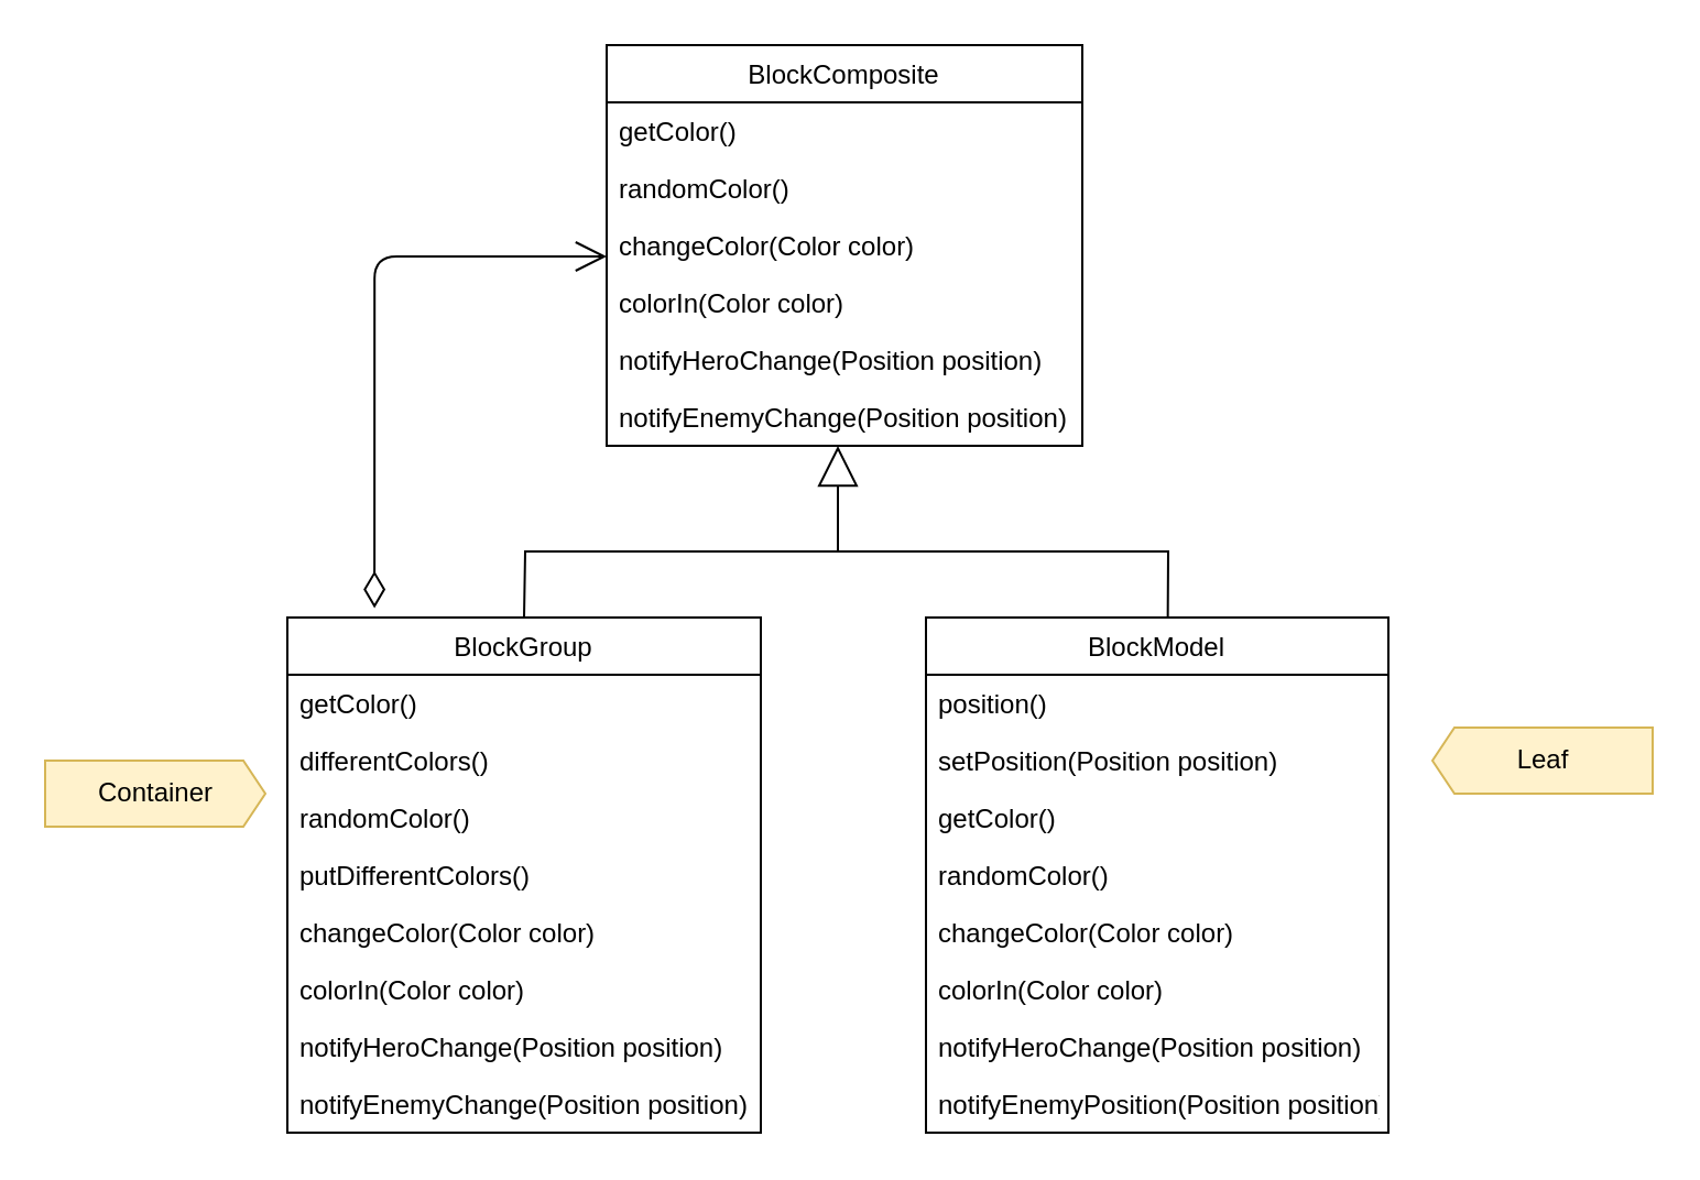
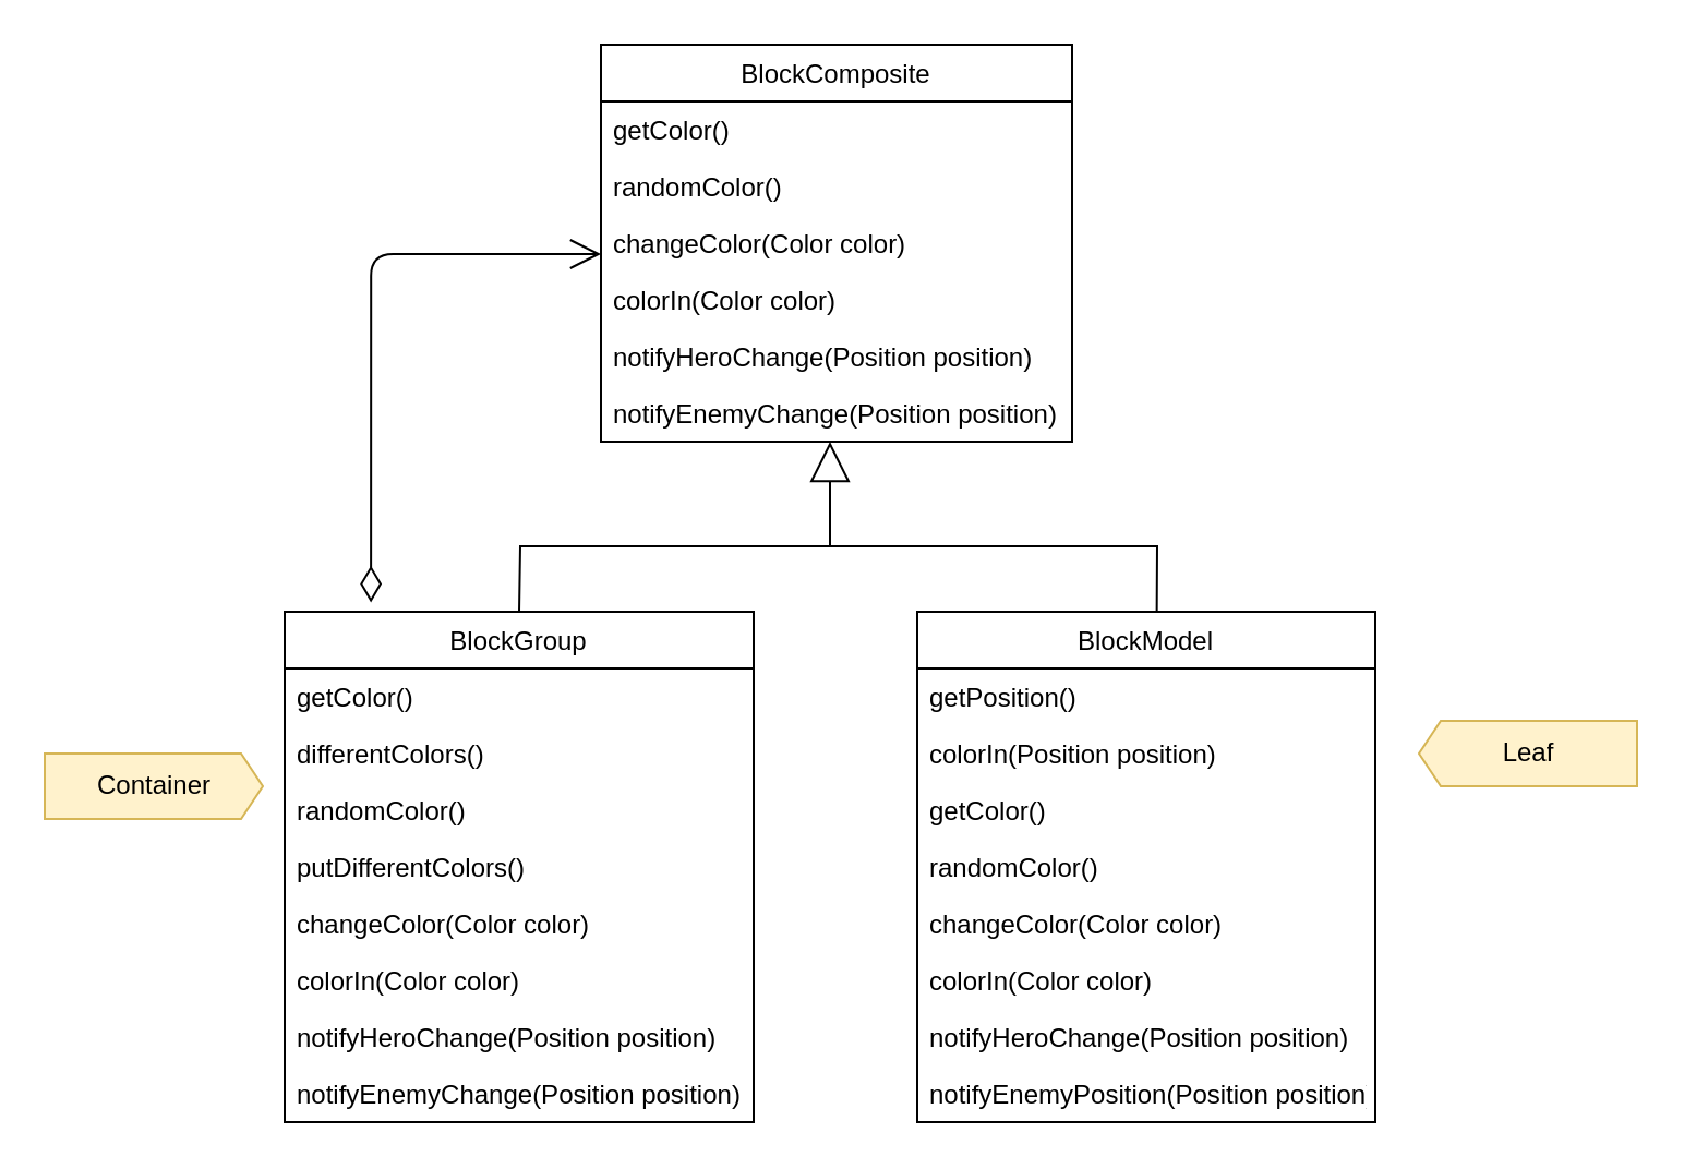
  <mxCell id="0" />
  <mxCell id="1" parent="0" />
  <mxCell id="2" value="" style="endArrow=open;html=1;endSize=12;startArrow=diamondThin;startSize=14;startFill=0;edgeStyle=orthogonalEdgeStyle;align=left;verticalAlign=bottom;exitX=0.184;exitY=-0.018;exitDx=0;exitDy=0;exitPerimeter=0;" parent="1" source="5" target="26" edge="1"><mxGeometry x="0.234" y="-173" relative="1" as="geometry"><mxPoint x="140" y="260" as="sourcePoint" /><mxPoint x="300" y="222" as="targetPoint" /><Array as="points"><mxPoint x="170" y="116" /></Array><mxPoint as="offset" /></mxGeometry></mxCell>
  <mxCell id="3" value="" style="endArrow=block;endSize=16;endFill=0;html=1;exitX=0.5;exitY=0;exitDx=0;exitDy=0;rounded=0;" parent="1" source="5" edge="1"><mxGeometry width="160" relative="1" as="geometry"><mxPoint x="310" y="310" as="sourcePoint" /><mxPoint x="380" y="202" as="targetPoint" /><Array as="points"><mxPoint x="238" y="250" /><mxPoint x="380" y="250" /></Array></mxGeometry></mxCell>
  <mxCell id="4" value="" style="endArrow=none;endSize=16;endFill=0;html=1;exitX=0.523;exitY=-0.002;exitDx=0;exitDy=0;rounded=0;exitPerimeter=0;" parent="1" source="14" edge="1"><mxGeometry width="160" relative="1" as="geometry"><mxPoint x="340" y="320" as="sourcePoint" /><mxPoint x="380" y="250" as="targetPoint" /><Array as="points"><mxPoint x="530" y="250" /></Array></mxGeometry></mxCell>
  <mxCell id="5" value="BlockGroup" style="swimlane;fontStyle=0;childLayout=stackLayout;horizontal=1;startSize=26;fillColor=none;horizontalStack=0;resizeParent=1;resizeParentMax=0;resizeLast=0;collapsible=1;marginBottom=0;" parent="1" vertex="1"><mxGeometry x="130" y="280" width="215" height="234" as="geometry" /></mxCell>
  <mxCell id="6" value="getColor()" style="text;strokeColor=none;fillColor=none;align=left;verticalAlign=top;spacingLeft=4;spacingRight=4;overflow=hidden;rotatable=0;points=[[0,0.5],[1,0.5]];portConstraint=eastwest;" parent="5" vertex="1"><mxGeometry y="26" width="215" height="26" as="geometry" /></mxCell>
  <mxCell id="7" value="differentColors()" style="text;strokeColor=none;fillColor=none;align=left;verticalAlign=top;spacingLeft=4;spacingRight=4;overflow=hidden;rotatable=0;points=[[0,0.5],[1,0.5]];portConstraint=eastwest;" parent="5" vertex="1"><mxGeometry y="52" width="215" height="26" as="geometry" /></mxCell>
  <mxCell id="8" value="randomColor()" style="text;strokeColor=none;fillColor=none;align=left;verticalAlign=top;spacingLeft=4;spacingRight=4;overflow=hidden;rotatable=0;points=[[0,0.5],[1,0.5]];portConstraint=eastwest;" parent="5" vertex="1"><mxGeometry y="78" width="215" height="26" as="geometry" /></mxCell>
  <mxCell id="9" value="putDifferentColors()" style="text;strokeColor=none;fillColor=none;align=left;verticalAlign=top;spacingLeft=4;spacingRight=4;overflow=hidden;rotatable=0;points=[[0,0.5],[1,0.5]];portConstraint=eastwest;" parent="5" vertex="1"><mxGeometry y="104" width="215" height="26" as="geometry" /></mxCell>
  <mxCell id="10" value="changeColor(Color color)" style="text;strokeColor=none;fillColor=none;align=left;verticalAlign=top;spacingLeft=4;spacingRight=4;overflow=hidden;rotatable=0;points=[[0,0.5],[1,0.5]];portConstraint=eastwest;" parent="5" vertex="1"><mxGeometry y="130" width="215" height="26" as="geometry" /></mxCell>
  <mxCell id="11" value="colorIn(Color color)" style="text;strokeColor=none;fillColor=none;align=left;verticalAlign=top;spacingLeft=4;spacingRight=4;overflow=hidden;rotatable=0;points=[[0,0.5],[1,0.5]];portConstraint=eastwest;" parent="5" vertex="1"><mxGeometry y="156" width="215" height="26" as="geometry" /></mxCell>
  <mxCell id="12" value="notifyHeroChange(Position position)" style="text;strokeColor=none;fillColor=none;align=left;verticalAlign=top;spacingLeft=4;spacingRight=4;overflow=hidden;rotatable=0;points=[[0,0.5],[1,0.5]];portConstraint=eastwest;" parent="5" vertex="1"><mxGeometry y="182" width="215" height="26" as="geometry" /></mxCell>
  <mxCell id="13" value="notifyEnemyChange(Position position)" style="text;strokeColor=none;fillColor=none;align=left;verticalAlign=top;spacingLeft=4;spacingRight=4;overflow=hidden;rotatable=0;points=[[0,0.5],[1,0.5]];portConstraint=eastwest;" parent="5" vertex="1"><mxGeometry y="208" width="215" height="26" as="geometry" /></mxCell>
  <mxCell id="14" value="BlockModel" style="swimlane;fontStyle=0;childLayout=stackLayout;horizontal=1;startSize=26;fillColor=none;horizontalStack=0;resizeParent=1;resizeParentMax=0;resizeLast=0;collapsible=1;marginBottom=0;" parent="1" vertex="1"><mxGeometry x="420" y="280" width="210" height="234" as="geometry" /></mxCell>
- <mxCell id="15" value="position()" style="text;strokeColor=none;fillColor=none;align=left;verticalAlign=top;spacingLeft=4;spacingRight=4;overflow=hidden;rotatable=0;points=[[0,0.5],[1,0.5]];portConstraint=eastwest;" parent="14" vertex="1"><mxGeometry y="26" width="210" height="26" as="geometry" /></mxCell>
- <mxCell id="16" value="setPosition(Position position)" style="text;strokeColor=none;fillColor=none;align=left;verticalAlign=top;spacingLeft=4;spacingRight=4;overflow=hidden;rotatable=0;points=[[0,0.5],[1,0.5]];portConstraint=eastwest;" parent="14" vertex="1"><mxGeometry y="52" width="210" height="26" as="geometry" /></mxCell>
+ <mxCell id="15" value="getPosition()" style="text;strokeColor=none;fillColor=none;align=left;verticalAlign=top;spacingLeft=4;spacingRight=4;overflow=hidden;rotatable=0;points=[[0,0.5],[1,0.5]];portConstraint=eastwest;" parent="14" vertex="1"><mxGeometry y="26" width="210" height="26" as="geometry" /></mxCell>
+ <mxCell id="16" value="colorIn(Position position)" style="text;strokeColor=none;fillColor=none;align=left;verticalAlign=top;spacingLeft=4;spacingRight=4;overflow=hidden;rotatable=0;points=[[0,0.5],[1,0.5]];portConstraint=eastwest;" parent="14" vertex="1"><mxGeometry y="52" width="210" height="26" as="geometry" /></mxCell>
  <mxCell id="17" value="getColor()" style="text;strokeColor=none;fillColor=none;align=left;verticalAlign=top;spacingLeft=4;spacingRight=4;overflow=hidden;rotatable=0;points=[[0,0.5],[1,0.5]];portConstraint=eastwest;" parent="14" vertex="1"><mxGeometry y="78" width="210" height="26" as="geometry" /></mxCell>
  <mxCell id="18" value="randomColor()" style="text;strokeColor=none;fillColor=none;align=left;verticalAlign=top;spacingLeft=4;spacingRight=4;overflow=hidden;rotatable=0;points=[[0,0.5],[1,0.5]];portConstraint=eastwest;" parent="14" vertex="1"><mxGeometry y="104" width="210" height="26" as="geometry" /></mxCell>
  <mxCell id="19" value="changeColor(Color color)" style="text;strokeColor=none;fillColor=none;align=left;verticalAlign=top;spacingLeft=4;spacingRight=4;overflow=hidden;rotatable=0;points=[[0,0.5],[1,0.5]];portConstraint=eastwest;" parent="14" vertex="1"><mxGeometry y="130" width="210" height="26" as="geometry" /></mxCell>
  <mxCell id="20" value="colorIn(Color color)" style="text;strokeColor=none;fillColor=none;align=left;verticalAlign=top;spacingLeft=4;spacingRight=4;overflow=hidden;rotatable=0;points=[[0,0.5],[1,0.5]];portConstraint=eastwest;" parent="14" vertex="1"><mxGeometry y="156" width="210" height="26" as="geometry" /></mxCell>
  <mxCell id="21" value="notifyHeroChange(Position position)" style="text;strokeColor=none;fillColor=none;align=left;verticalAlign=top;spacingLeft=4;spacingRight=4;overflow=hidden;rotatable=0;points=[[0,0.5],[1,0.5]];portConstraint=eastwest;" parent="14" vertex="1"><mxGeometry y="182" width="210" height="26" as="geometry" /></mxCell>
  <mxCell id="22" value="notifyEnemyPosition(Position position)" style="text;strokeColor=none;fillColor=none;align=left;verticalAlign=top;spacingLeft=4;spacingRight=4;overflow=hidden;rotatable=0;points=[[0,0.5],[1,0.5]];portConstraint=eastwest;" parent="14" vertex="1"><mxGeometry y="208" width="210" height="26" as="geometry" /></mxCell>
  <mxCell id="23" value="BlockComposite" style="swimlane;fontStyle=0;childLayout=stackLayout;horizontal=1;startSize=26;fillColor=none;horizontalStack=0;resizeParent=1;resizeParentMax=0;resizeLast=0;collapsible=1;marginBottom=0;" parent="1" vertex="1"><mxGeometry x="275" y="20" width="216" height="182" as="geometry" /></mxCell>
  <mxCell id="24" value="getColor()" style="text;strokeColor=none;fillColor=none;align=left;verticalAlign=top;spacingLeft=4;spacingRight=4;overflow=hidden;rotatable=0;points=[[0,0.5],[1,0.5]];portConstraint=eastwest;" parent="23" vertex="1"><mxGeometry y="26" width="216" height="26" as="geometry" /></mxCell>
  <mxCell id="25" value="randomColor()" style="text;strokeColor=none;fillColor=none;align=left;verticalAlign=top;spacingLeft=4;spacingRight=4;overflow=hidden;rotatable=0;points=[[0,0.5],[1,0.5]];portConstraint=eastwest;" parent="23" vertex="1"><mxGeometry y="52" width="216" height="26" as="geometry" /></mxCell>
  <mxCell id="26" value="changeColor(Color color)" style="text;strokeColor=none;fillColor=none;align=left;verticalAlign=top;spacingLeft=4;spacingRight=4;overflow=hidden;rotatable=0;points=[[0,0.5],[1,0.5]];portConstraint=eastwest;" parent="23" vertex="1"><mxGeometry y="78" width="216" height="26" as="geometry" /></mxCell>
  <mxCell id="27" value="colorIn(Color color)" style="text;strokeColor=none;fillColor=none;align=left;verticalAlign=top;spacingLeft=4;spacingRight=4;overflow=hidden;rotatable=0;points=[[0,0.5],[1,0.5]];portConstraint=eastwest;" parent="23" vertex="1"><mxGeometry y="104" width="216" height="26" as="geometry" /></mxCell>
  <mxCell id="28" value="notifyHeroChange(Position position)" style="text;strokeColor=none;fillColor=none;align=left;verticalAlign=top;spacingLeft=4;spacingRight=4;overflow=hidden;rotatable=0;points=[[0,0.5],[1,0.5]];portConstraint=eastwest;" parent="23" vertex="1"><mxGeometry y="130" width="216" height="26" as="geometry" /></mxCell>
  <mxCell id="29" value="notifyEnemyChange(Position position)" style="text;strokeColor=none;fillColor=none;align=left;verticalAlign=top;spacingLeft=4;spacingRight=4;overflow=hidden;rotatable=0;points=[[0,0.5],[1,0.5]];portConstraint=eastwest;" parent="23" vertex="1"><mxGeometry y="156" width="216" height="26" as="geometry" /></mxCell>
  <mxCell id="30" value="Container" style="html=1;shadow=0;dashed=0;align=center;verticalAlign=middle;shape=mxgraph.arrows2.arrow;dy=0;dx=10;notch=0;labelBackgroundColor=none;fillColor=#fff2cc;strokeColor=#d6b656;" vertex="1" parent="1"><mxGeometry x="20" y="345" width="100" height="30" as="geometry" /></mxCell>
  <mxCell id="31" value="Leaf" style="html=1;shadow=0;dashed=0;align=center;verticalAlign=middle;shape=mxgraph.arrows2.arrow;dy=0;dx=10;notch=0;labelBackgroundColor=none;fillColor=#fff2cc;strokeColor=#d6b656;direction=west;" vertex="1" parent="1"><mxGeometry x="650" y="330" width="100" height="30" as="geometry" /></mxCell>
